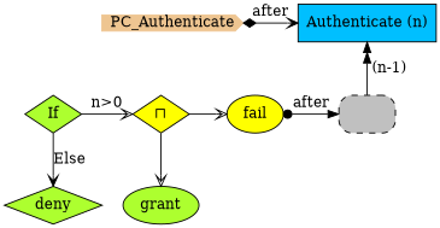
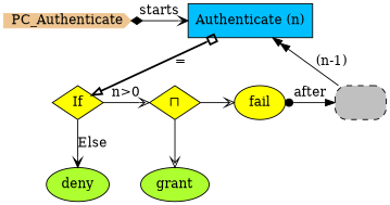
  digraph {
    node [shape=ellipse style=filled fillcolor=yellow]
    edge [arrowhead=vee]
    n1 [color=burlywood2 height=.2 label=PC_Authenticate shape=cds width=.2 fillcolor=""]
    n2 [fillcolor=deepskyblue label="Authenticate (n)" shape=box]
    n3 [fillcolor=gray label=" " shape=rectangle style="rounded,filled,dashed"]
    n4 [label=fail]
    n5 [label="⊓" shape=diamond]
-   n6 [fillcolor=greenyellow label=If shape=diamond]
+   n6 [label=If shape=diamond]
    n7 [fillcolor=greenyellow label=grant]
-   n8 [fillcolor=greenyellow label=deny shape=diamond]
+   n8 [fillcolor=greenyellow label=deny]
    subgraph sub_1 {
      rank=min
      n1
      n2
    }
    subgraph sub_2 {
      rank=same
      n3
      n4
    }
    subgraph sub_3 {
      rank=same
      n4
      n5
      n6
    }
-   n1 -> n2 [arrowhead=open arrowtail=diamond dir=both label=after]
+   n1 -> n2 [arrowhead=open arrowtail=diamond dir=both label=starts]
+   n2 -> n6 [arrowhead=onormal arrowtail=obox dir=both label="=" penwidth=2]
    n3 -> n2 [arrowhead=normalnormal label=" (n-1)"]
    n4 -> n3 [arrowtail=dot dir=both label=after arrowhead=""]
    n5 -> n4 [fillcolor=white]
    n5 -> n7 [fillcolor=white]
    n6 -> n5 [fillcolor=white label="n>0"]
    n6 -> n8 [label=Else]
  }
